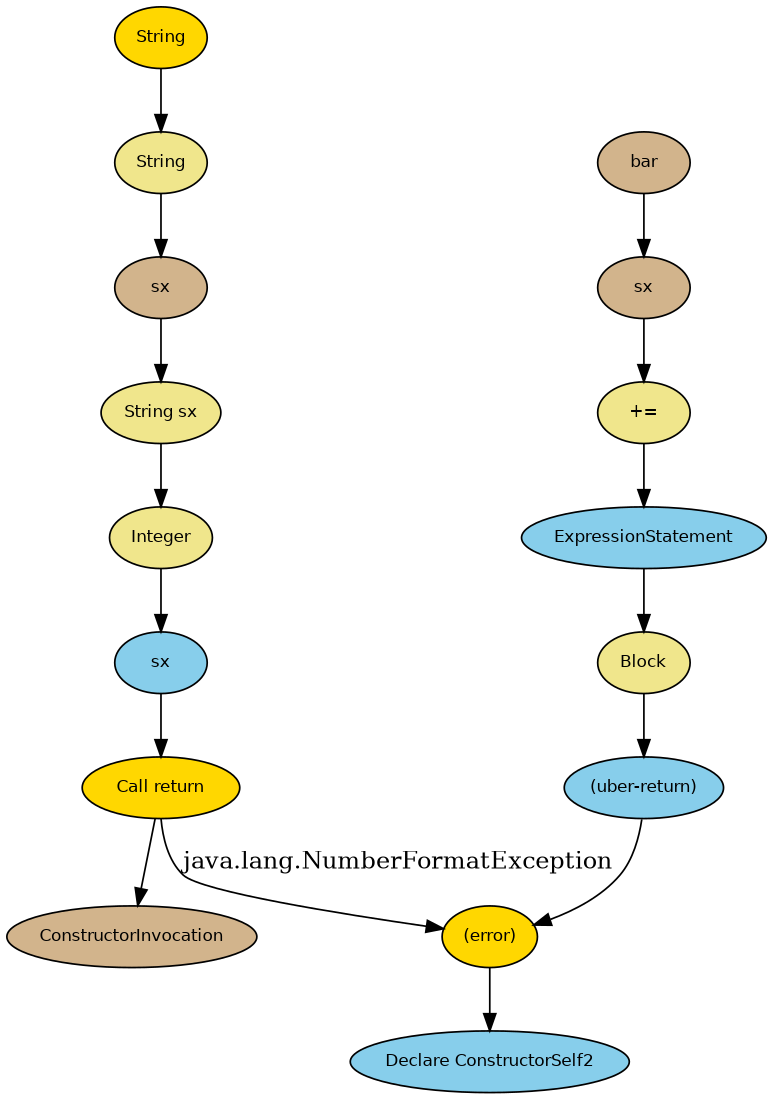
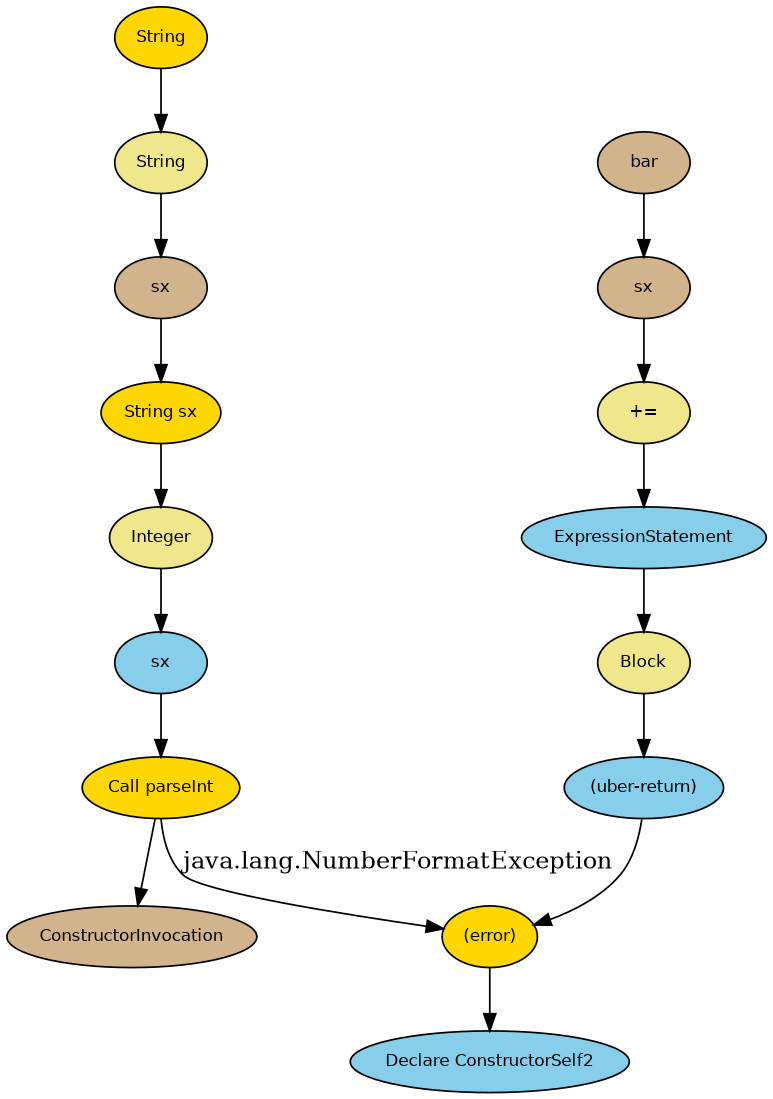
  digraph {
    node [fillcolor=khaki fontname=Helvetica fontsize=10 style=filled]
    n1 [label=Block]
    n2 [fillcolor=skyblue label="(uber-return)"]
    n3 [fillcolor=gold label="(error)"]
    n4 [label="+="]
    n5 [fillcolor=skyblue label=ExpressionStatement]
    n6 [fillcolor=tan label=bar]
    n7 [fillcolor=tan label=sx]
-   n8 [label="String sx"]
+   n8 [fillcolor=gold label="String sx"]
    n9 [label=Integer]
    n10 [fillcolor=skyblue label=sx]
-   n11 [fillcolor=gold label="Call return"]
+   n11 [fillcolor=gold label="Call parseInt"]
    n12 [fillcolor=tan label=ConstructorInvocation]
    n13 [fillcolor=skyblue label="Declare ConstructorSelf2"]
    n14 [fillcolor=tan label=sx]
    n15 [fillcolor=gold label=String]
    n16 [label=String]
    n1 -> n2
    n2 -> n3
    n3 -> n13
    n4 -> n5
    n5 -> n1
    n6 -> n7
    n7 -> n4
    n8 -> n9
    n9 -> n10
    n10 -> n11
    n11 -> n3 [label="java.lang.NumberFormatException"]
    n11 -> n12
    n14 -> n8
    n15 -> n16
    n16 -> n14
  }
